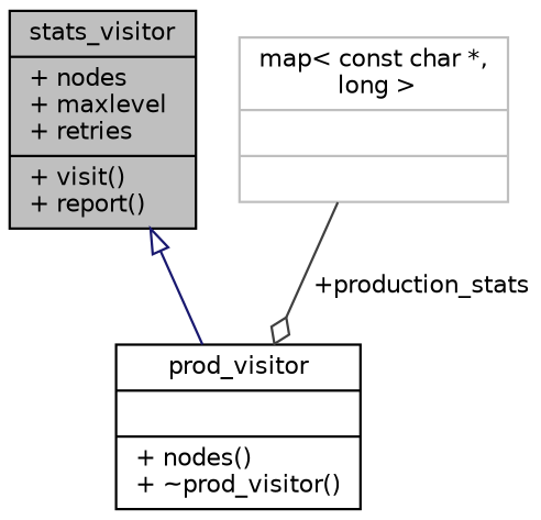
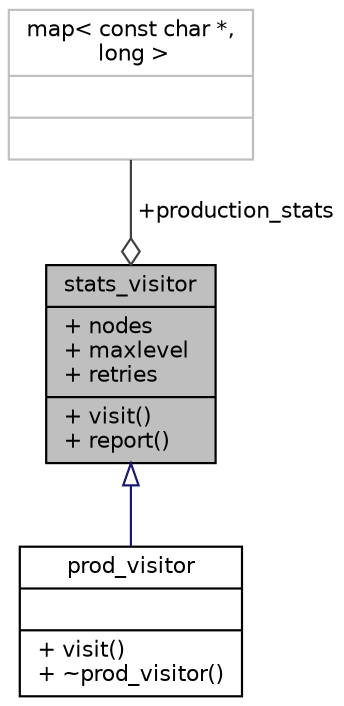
  digraph {
    node [color=black fillcolor=white fontname=Helvetica fontsize=10 shape=record style=filled]
    edge [fontname=Helvetica fontsize=10 labelfontname=Helvetica labelfontsize=10 style=solid]
    n1 [fillcolor=grey75 fontcolor=black height=0.2 label="{stats_visitor\n|+ nodes\l+ maxlevel\l+ retries\l|+ visit()\l+ report()\l}" width=0.4]
-   n2 [height=0.2 label="{prod_visitor\n||+ nodes()\l+ ~prod_visitor()\l}" width=0.4]
+   n2 [height=0.2 label="{prod_visitor\n||+ visit()\l+ ~prod_visitor()\l}" width=0.4]
    n3 [color=grey75 height=0.2 label="{map\< const char *,\l long \>\n||}" width=0.4]
    n1 -> n2 [arrowtail=onormal color=midnightblue dir=back]
-   n3 -> n2 [arrowhead=odiamond color=grey25 label=" +production_stats"]
+   n3 -> n1 [arrowhead=odiamond color=grey25 label=" +production_stats"]
  }
